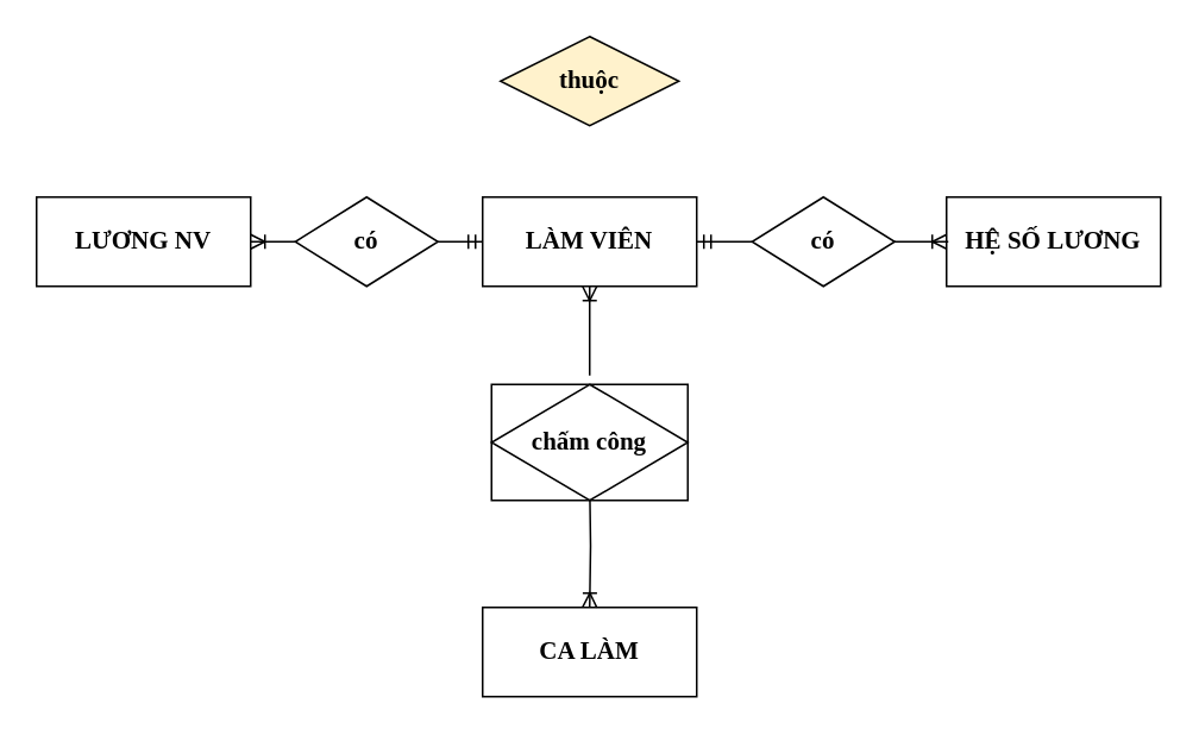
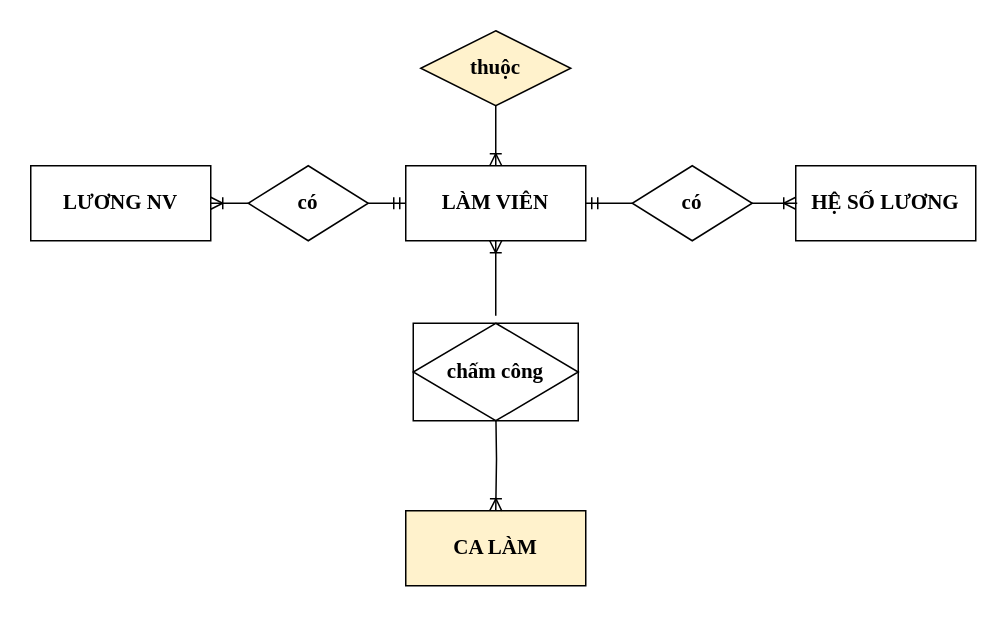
  <mxCell id="0" />
  <mxCell id="1" parent="0" />
- <mxCell id="2" value="&lt;font style=&quot;font-size: 14px;&quot; face=&quot;Times New Roman&quot;&gt;&lt;b&gt;CA LÀM&lt;/b&gt;&lt;/font&gt;" style="rounded=0;whiteSpace=wrap;html=1;" vertex="1" parent="1"><mxGeometry x="270" y="340" width="120" height="50" as="geometry" /></mxCell>
+ <mxCell id="2" value="&lt;font style=&quot;font-size: 14px;&quot; face=&quot;Times New Roman&quot;&gt;&lt;b&gt;CA LÀM&lt;/b&gt;&lt;/font&gt;" style="rounded=0;whiteSpace=wrap;html=1;fillColor=#fff2cc;" vertex="1" parent="1"><mxGeometry x="270" y="340" width="120" height="50" as="geometry" /></mxCell>
  <mxCell id="3" value="&lt;font style=&quot;font-size: 14px;&quot; face=&quot;Times New Roman&quot;&gt;&lt;b&gt;LÀM VIÊN&lt;/b&gt;&lt;/font&gt;" style="rounded=0;whiteSpace=wrap;html=1;" vertex="1" parent="1"><mxGeometry x="270" y="110" width="120" height="50" as="geometry" /></mxCell>
  <mxCell id="4" value="&lt;font style=&quot;font-size: 14px;&quot; face=&quot;Times New Roman&quot;&gt;&lt;b&gt;HỆ SỐ LƯƠNG&lt;br&gt;&lt;/b&gt;&lt;/font&gt;" style="rounded=0;whiteSpace=wrap;html=1;" vertex="1" parent="1"><mxGeometry x="530" y="110" width="120" height="50" as="geometry" /></mxCell>
  <mxCell id="5" value="&lt;font style=&quot;font-size: 14px;&quot; face=&quot;Times New Roman&quot;&gt;&lt;b&gt;LƯƠNG NV&lt;br&gt;&lt;/b&gt;&lt;/font&gt;" style="rounded=0;whiteSpace=wrap;html=1;" vertex="1" parent="1"><mxGeometry x="20" y="110" width="120" height="50" as="geometry" /></mxCell>
+ <mxCell id="6" style="edgeStyle=orthogonalEdgeStyle;rounded=0;orthogonalLoop=1;jettySize=auto;html=1;fontFamily=Times New Roman;fontSize=14;endArrow=ERoneToMany;endFill=0;" edge="1" parent="1" source="7" target="3"><mxGeometry relative="1" as="geometry"><Array as="points"><mxPoint x="330" y="80" /><mxPoint x="330" y="80" /></Array></mxGeometry></mxCell>
  <mxCell id="7" value="&lt;b&gt;thuộc&lt;br&gt;&lt;/b&gt;" style="rhombus;whiteSpace=wrap;html=1;fontFamily=Times New Roman;fontSize=14;fillColor=#fff2cc;" vertex="1" parent="1"><mxGeometry x="280" y="20" width="100" height="50" as="geometry" /></mxCell>
  <mxCell id="8" style="edgeStyle=orthogonalEdgeStyle;rounded=0;orthogonalLoop=1;jettySize=auto;html=1;fontFamily=Times New Roman;fontSize=14;endArrow=ERoneToMany;endFill=0;" edge="1" parent="1" target="3"><mxGeometry relative="1" as="geometry"><Array as="points"><mxPoint x="330" y="200" /><mxPoint x="330" y="200" /></Array><mxPoint x="330" y="210" as="sourcePoint" /></mxGeometry></mxCell>
  <mxCell id="9" style="edgeStyle=orthogonalEdgeStyle;rounded=0;orthogonalLoop=1;jettySize=auto;html=1;fontFamily=Times New Roman;fontSize=14;endArrow=ERoneToMany;endFill=0;" edge="1" parent="1" target="2"><mxGeometry relative="1" as="geometry"><mxPoint x="330" y="270" as="sourcePoint" /></mxGeometry></mxCell>
  <mxCell id="10" style="edgeStyle=orthogonalEdgeStyle;rounded=0;orthogonalLoop=1;jettySize=auto;html=1;fontFamily=Times New Roman;fontSize=14;endArrow=ERmandOne;endFill=0;" edge="1" parent="1" source="12" target="3"><mxGeometry relative="1" as="geometry"><Array as="points"><mxPoint x="250" y="135" /><mxPoint x="250" y="135" /></Array></mxGeometry></mxCell>
  <mxCell id="11" style="edgeStyle=orthogonalEdgeStyle;rounded=0;orthogonalLoop=1;jettySize=auto;html=1;fontFamily=Times New Roman;fontSize=14;endArrow=ERoneToMany;endFill=0;" edge="1" parent="1" source="12" target="5"><mxGeometry relative="1" as="geometry" /></mxCell>
  <mxCell id="12" value="&lt;b&gt;có&lt;/b&gt;" style="rhombus;whiteSpace=wrap;html=1;fontFamily=Times New Roman;fontSize=14;" vertex="1" parent="1"><mxGeometry x="165" y="110" width="80" height="50" as="geometry" /></mxCell>
  <mxCell id="13" value="&lt;b&gt;chấm công&lt;br&gt;&lt;/b&gt;" style="shape=associativeEntity;whiteSpace=wrap;html=1;align=center;fontFamily=Times New Roman;fontSize=14;" vertex="1" parent="1"><mxGeometry x="275" y="215" width="110" height="65" as="geometry" /></mxCell>
  <mxCell id="14" value="&lt;b&gt;có&lt;/b&gt;" style="rhombus;whiteSpace=wrap;html=1;fontFamily=Times New Roman;fontSize=14;" vertex="1" parent="1"><mxGeometry x="421" y="110" width="80" height="50" as="geometry" /></mxCell>
  <mxCell id="15" value="" style="edgeStyle=entityRelationEdgeStyle;fontSize=12;html=1;endArrow=ERoneToMany;rounded=0;entryX=0;entryY=0.5;entryDx=0;entryDy=0;exitX=1;exitY=0.5;exitDx=0;exitDy=0;" edge="1" parent="1" source="14" target="4"><mxGeometry width="100" height="100" relative="1" as="geometry"><mxPoint x="395" y="133" as="sourcePoint" /><mxPoint x="495" y="33" as="targetPoint" /></mxGeometry></mxCell>
  <mxCell id="16" value="" style="edgeStyle=entityRelationEdgeStyle;fontSize=12;html=1;endArrow=ERmandOne;rounded=0;entryX=1;entryY=0.5;entryDx=0;entryDy=0;exitX=0;exitY=0.5;exitDx=0;exitDy=0;" edge="1" parent="1" source="14" target="3"><mxGeometry width="100" height="100" relative="1" as="geometry"><mxPoint x="432" y="197" as="sourcePoint" /><mxPoint x="482" y="124" as="targetPoint" /></mxGeometry></mxCell>
